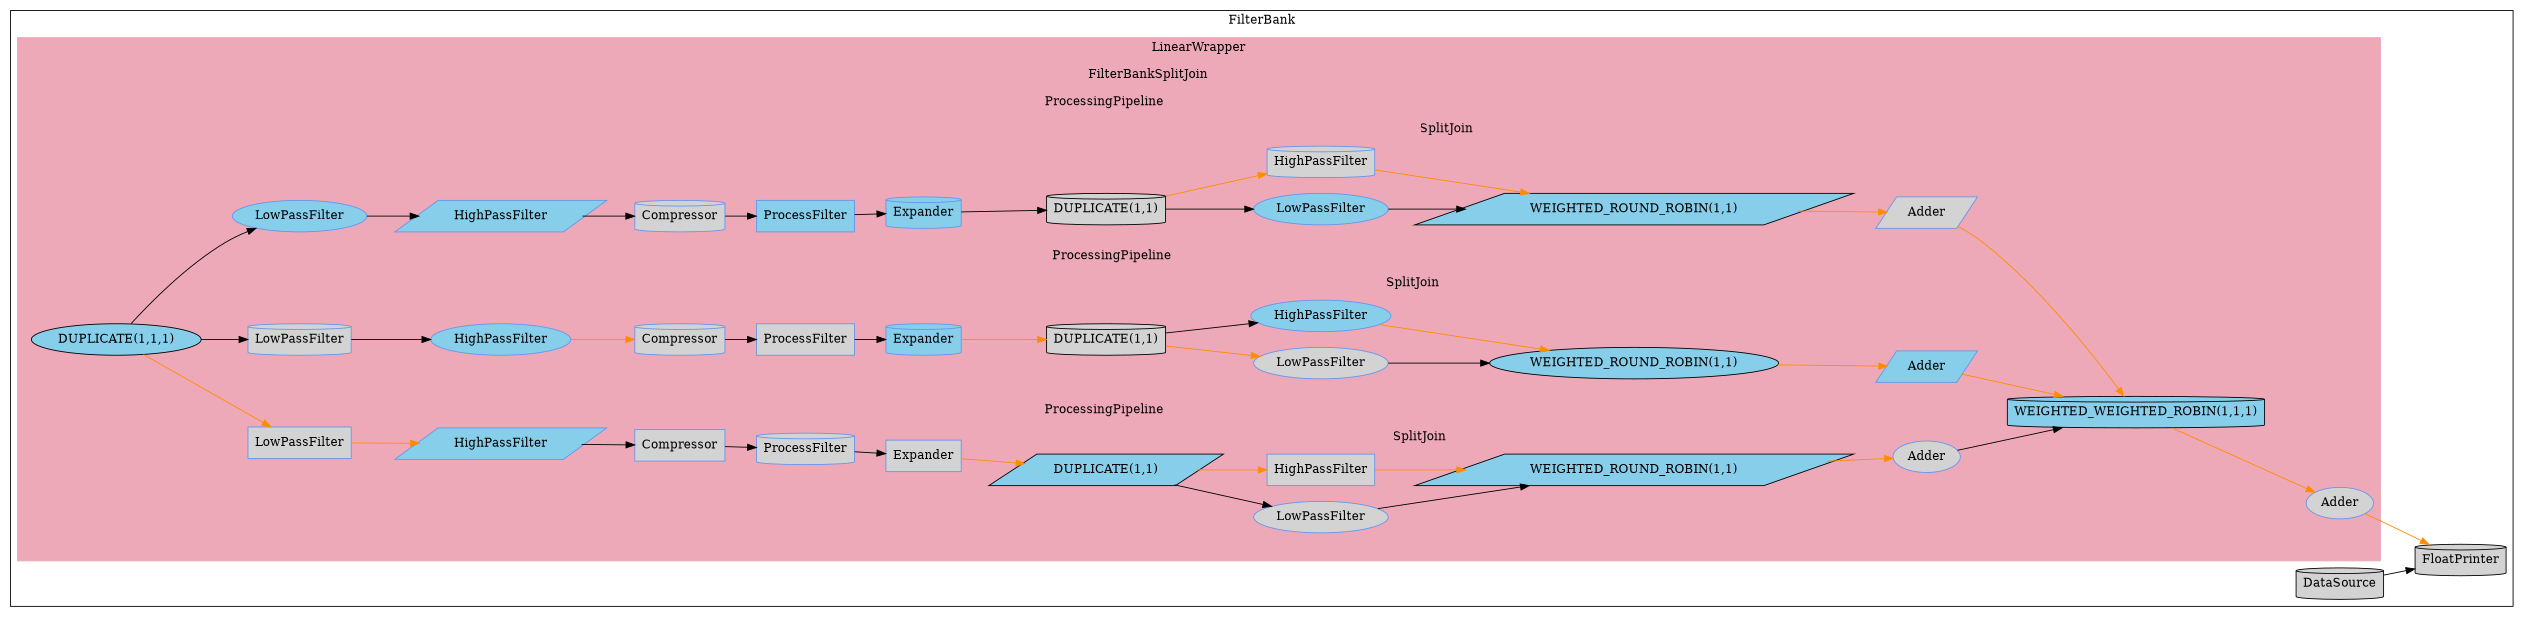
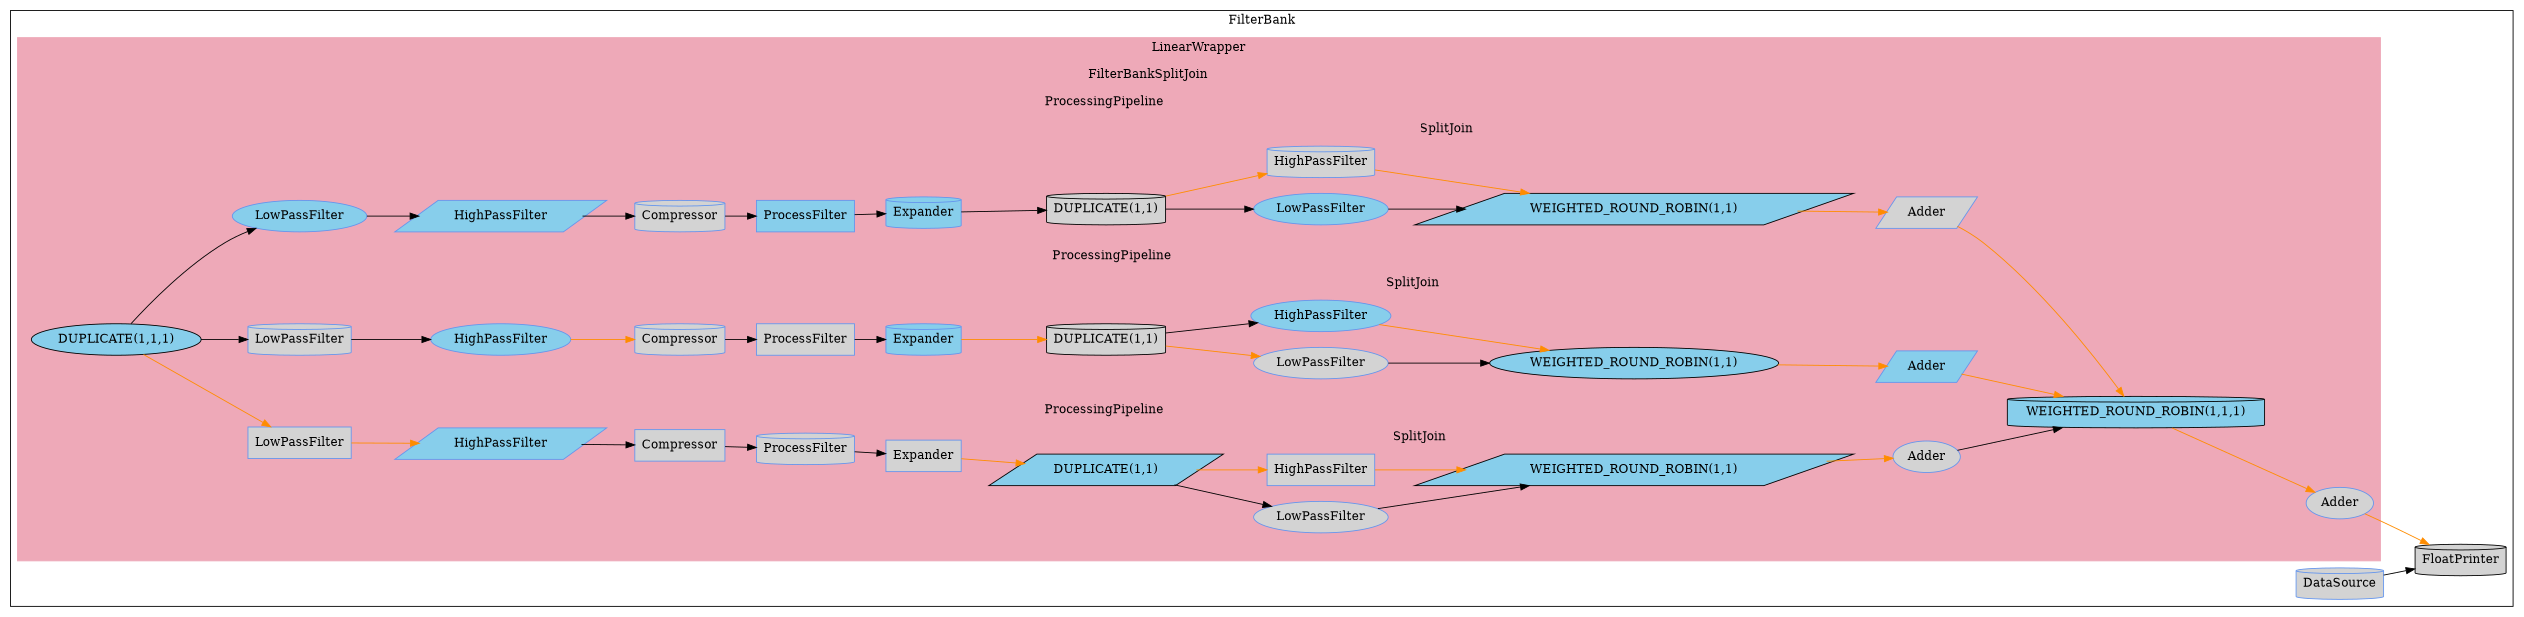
  digraph {
    rankdir=LR
    node [fillcolor=lightgrey shape=cylinder style=filled color=cornflowerblue]
    edge [color=black]
    n1 [fillcolor=skyblue label="DUPLICATE(1,1)" shape=parallelogram color=""]
    n2 [label=LowPassFilter shape=ellipse]
    n3 [label=HighPassFilter shape=box]
    n4 [fillcolor=skyblue label="WEIGHTED_ROUND_ROBIN(1,1)" shape=parallelogram color=""]
    n5 [label=LowPassFilter shape=box]
    n6 [fillcolor=skyblue label=HighPassFilter shape=parallelogram]
    n7 [label=Compressor shape=box]
    n8 [label=ProcessFilter]
    n9 [label=Expander shape=box]
    n10 [label=Adder shape=ellipse]
    n11 [label="DUPLICATE(1,1)" color=""]
    n12 [label=LowPassFilter shape=ellipse]
    n13 [fillcolor=skyblue label=HighPassFilter shape=ellipse]
    n14 [fillcolor=skyblue label="WEIGHTED_ROUND_ROBIN(1,1)" shape=ellipse color=""]
    n15 [label=LowPassFilter]
    n16 [fillcolor=skyblue label=HighPassFilter shape=ellipse]
    n17 [label=Compressor]
    n18 [label=ProcessFilter shape=box]
    n19 [fillcolor=skyblue label=Expander]
    n20 [fillcolor=skyblue label=Adder shape=parallelogram]
    n21 [label="DUPLICATE(1,1)" color=""]
    n22 [fillcolor=skyblue label=LowPassFilter shape=ellipse]
    n23 [label=HighPassFilter]
    n24 [fillcolor=skyblue label="WEIGHTED_ROUND_ROBIN(1,1)" shape=parallelogram color=""]
    n25 [fillcolor=skyblue label=LowPassFilter shape=ellipse]
    n26 [fillcolor=skyblue label=HighPassFilter shape=parallelogram]
    n27 [label=Compressor]
    n28 [fillcolor=skyblue label=ProcessFilter shape=box]
    n29 [fillcolor=skyblue label=Expander]
    n30 [label=Adder shape=parallelogram]
    n31 [fillcolor=skyblue label="DUPLICATE(1,1,1)" shape=ellipse color=""]
-   n32 [fillcolor=skyblue label="WEIGHTED_WEIGHTED_ROBIN(1,1,1)" color=""]
+   n32 [fillcolor=skyblue label="WEIGHTED_ROUND_ROBIN(1,1,1)" color=""]
    n33 [label=Adder shape=ellipse]
-   n34 [label=DataSource color=""]
+   n34 [label=DataSource]
    n35 [label=FloatPrinter color=""]
    subgraph cluster_1 {
      label=FilterBank
      n34
      n35
      subgraph cluster_2 {
        color=pink2
        label="LinearWrapper\n"
        style=filled
        n33
        subgraph cluster_3 {
          color=pink2
          label="FilterBankSplitJoin\n"
          style=filled
          n31
          n32
          subgraph cluster_4 {
            color=pink2
            label="ProcessingPipeline\n"
            style=filled
            n5
            n6
            n7
            n8
            n9
            n10
            subgraph cluster_5 {
              color=pink2
              label="SplitJoin\n"
              style=filled
              n1
              n2
              n3
              n4
            }
          }
          subgraph cluster_6 {
            color=pink2
            label="ProcessingPipeline\n"
            style=filled
            n15
            n16
            n17
            n18
            n19
            n20
            subgraph cluster_7 {
              color=pink2
              label="SplitJoin\n"
              style=filled
              n11
              n12
              n13
              n14
            }
          }
          subgraph cluster_8 {
            color=pink2
            label="ProcessingPipeline\n"
            style=filled
            n25
            n26
            n27
            n28
            n29
            n30
            subgraph cluster_9 {
              color=pink2
              label="SplitJoin\n"
              style=filled
              n21
              n22
              n23
              n24
            }
          }
        }
      }
    }
    n1 -> n2
    n1 -> n3 [color=darkorange]
    n2 -> n4
    n3 -> n4 [color=darkorange]
    n4 -> n10 [color=darkorange]
    n5 -> n6 [color=darkorange]
    n6 -> n7
    n7 -> n8
    n8 -> n9
    n9 -> n1 [color=darkorange]
    n10 -> n32
    n11 -> n12 [color=darkorange]
    n11 -> n13
    n12 -> n14
    n13 -> n14 [color=darkorange]
    n14 -> n20 [color=darkorange]
    n15 -> n16
    n16 -> n17 [color=darkorange]
    n17 -> n18
    n18 -> n19
    n19 -> n11 [color=darkorange]
    n20 -> n32 [color=darkorange]
    n21 -> n22
    n21 -> n23 [color=darkorange]
    n22 -> n24
    n23 -> n24 [color=darkorange]
    n24 -> n30 [color=darkorange]
    n25 -> n26
    n26 -> n27
    n27 -> n28
    n28 -> n29
    n29 -> n21
    n30 -> n32 [color=darkorange]
    n31 -> n5 [color=darkorange]
    n31 -> n15
    n31 -> n25
    n32 -> n33 [color=darkorange]
    n33 -> n35 [color=darkorange]
    n34 -> n35
  }
